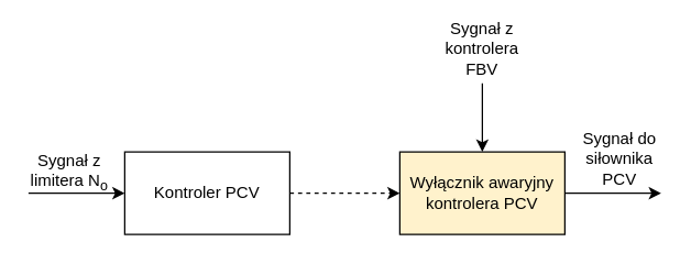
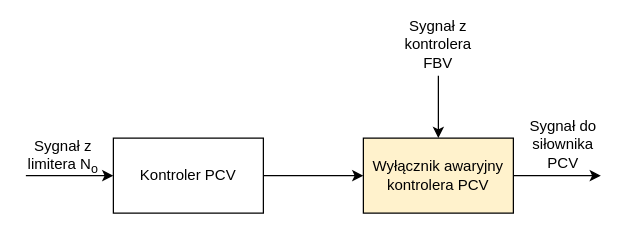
  <mxCell id="0" />
  <mxCell id="1" parent="0" />
- <mxCell id="2" value="" style="edgeStyle=orthogonalEdgeStyle;rounded=0;orthogonalLoop=1;jettySize=auto;html=1;dashed=1;" parent="1" source="3" target="6" edge="1"><mxGeometry relative="1" as="geometry" /></mxCell>
+ <mxCell id="2" value="" style="edgeStyle=orthogonalEdgeStyle;rounded=0;orthogonalLoop=1;jettySize=auto;html=1;" parent="1" source="3" target="6" edge="1"><mxGeometry relative="1" as="geometry" /></mxCell>
  <mxCell id="3" value="Kontroler PCV" style="rounded=0;whiteSpace=wrap;html=1;" parent="1" vertex="1"><mxGeometry x="90" y="110" width="120" height="60" as="geometry" /></mxCell>
  <mxCell id="4" value="" style="endArrow=classic;html=1;rounded=0;entryX=0;entryY=0.5;entryDx=0;entryDy=0;" parent="1" target="3" edge="1"><mxGeometry width="50" height="50" relative="1" as="geometry"><mxPoint x="20" y="140" as="sourcePoint" /><mxPoint x="20" y="150" as="targetPoint" /></mxGeometry></mxCell>
  <mxCell id="5" style="edgeStyle=orthogonalEdgeStyle;rounded=0;orthogonalLoop=1;jettySize=auto;html=1;" parent="1" source="6" edge="1"><mxGeometry relative="1" as="geometry"><mxPoint x="480" y="140" as="targetPoint" /></mxGeometry></mxCell>
  <mxCell id="6" value="Wyłącznik awaryjny kontrolera PCV" style="rounded=0;whiteSpace=wrap;html=1;fillColor=#fff2cc;" parent="1" vertex="1"><mxGeometry x="290" y="110" width="120" height="60" as="geometry" /></mxCell>
  <mxCell id="7" value="Sygnał z limitera N&lt;sub&gt;o&lt;/sub&gt;" style="text;html=1;strokeColor=none;fillColor=none;align=center;verticalAlign=middle;whiteSpace=wrap;rounded=0;" parent="1" vertex="1"><mxGeometry x="20" y="110" width="60" height="30" as="geometry" /></mxCell>
  <mxCell id="8" value="" style="endArrow=classic;html=1;rounded=0;entryX=0.5;entryY=0;entryDx=0;entryDy=0;" parent="1" target="6" edge="1"><mxGeometry width="50" height="50" relative="1" as="geometry"><mxPoint x="350" y="60" as="sourcePoint" /><mxPoint x="420" y="-30" as="targetPoint" /></mxGeometry></mxCell>
  <mxCell id="9" value="Sygnał z kontrolera FBV" style="text;html=1;strokeColor=none;fillColor=none;align=center;verticalAlign=middle;whiteSpace=wrap;rounded=0;" parent="1" vertex="1"><mxGeometry x="320" y="20" width="60" height="30" as="geometry" /></mxCell>
  <mxCell id="10" value="Sygnał do siłownika PCV" style="text;html=1;strokeColor=none;fillColor=none;align=center;verticalAlign=middle;whiteSpace=wrap;rounded=0;" parent="1" vertex="1"><mxGeometry x="420" y="100" width="60" height="30" as="geometry" /></mxCell>
